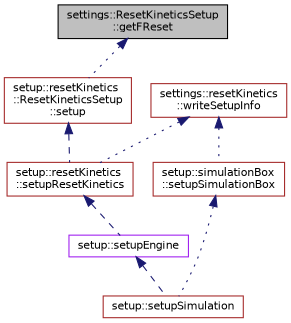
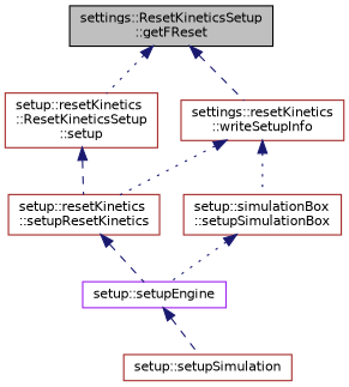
  digraph {
    fontname="DejaVu Sans"
    rankdir=TB
    node [color=brown fillcolor=white fontname="DejaVu Sans" fontsize=10 shape=record style=filled]
    edge [color=midnightblue dir=back fontname="DejaVu Sans" fontsize=10 labelfontname=Helvetica labelfontsize=10 style=dotted]
    n1 [color=black fillcolor=grey75 fontcolor=black height=0.2 label="settings::ResetKineticsSetup\l::getFReset" width=0.4]
    n2 [height=0.2 label="setup::resetKinetics\l::ResetKineticsSetup\l::setup" width=0.4]
    n3 [height=0.2 label="settings::resetKinetics\l::writeSetupInfo" width=0.4]
    n4 [height=0.2 label="setup::resetKinetics\l::setupResetKinetics" width=0.4]
    n5 [height=0.2 label="setup::simulationBox\l::setupSimulationBox" width=0.4]
    n6 [color=purple height=0.2 label="setup::setupEngine" width=0.4]
    n7 [height=0.2 label="setup::setupSimulation" width=0.4]
    n1 -> n2
+   n1 -> n3 [style=dashed]
    n2 -> n4 [style=dashed]
    n3 -> n4
    n3 -> n5
    n4 -> n6 [style=dashed]
-   n5 -> n7
+   n5 -> n6
    n6 -> n7 [style=dashed]
  }
